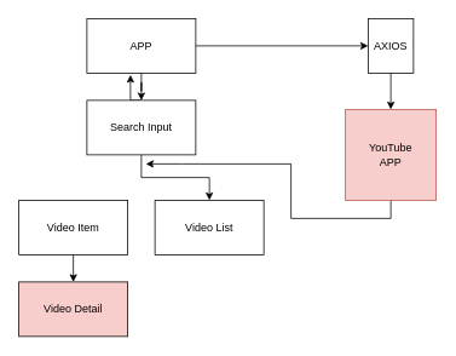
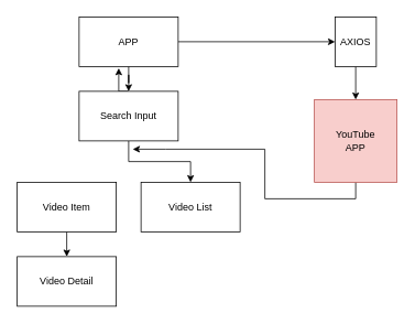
  <mxCell id="0" />
  <mxCell id="1" parent="0" />
  <mxCell id="2" style="edgeStyle=orthogonalEdgeStyle;rounded=0;orthogonalLoop=1;jettySize=auto;html=1;entryX=0.5;entryY=0;entryDx=0;entryDy=0;" edge="1" parent="1" source="5" target="8"><mxGeometry relative="1" as="geometry" /></mxCell>
  <mxCell id="3" style="edgeStyle=orthogonalEdgeStyle;rounded=0;orthogonalLoop=1;jettySize=auto;html=1;entryX=0.5;entryY=0;entryDx=0;entryDy=0;" edge="1" parent="1" source="15" target="14"><mxGeometry relative="1" as="geometry" /></mxCell>
  <mxCell id="4" style="edgeStyle=orthogonalEdgeStyle;rounded=0;orthogonalLoop=1;jettySize=auto;html=1;entryX=0;entryY=0.5;entryDx=0;entryDy=0;" edge="1" parent="1" source="5" target="15"><mxGeometry relative="1" as="geometry" /></mxCell>
  <mxCell id="5" value="APP" style="rounded=0;whiteSpace=wrap;html=1;" vertex="1" parent="1"><mxGeometry x="95" y="20" width="120" height="60" as="geometry" /></mxCell>
  <mxCell id="6" style="edgeStyle=orthogonalEdgeStyle;rounded=0;orthogonalLoop=1;jettySize=auto;html=1;entryX=0.5;entryY=0;entryDx=0;entryDy=0;" edge="1" parent="1" source="8" target="12"><mxGeometry relative="1" as="geometry" /></mxCell>
  <mxCell id="7" style="edgeStyle=orthogonalEdgeStyle;rounded=0;orthogonalLoop=1;jettySize=auto;html=1;exitX=0.5;exitY=0;exitDx=0;exitDy=0;entryX=0.4;entryY=1.033;entryDx=0;entryDy=0;entryPerimeter=0;" edge="1" parent="1" source="8" target="5"><mxGeometry relative="1" as="geometry" /></mxCell>
  <mxCell id="8" value="Search Input" style="rounded=0;whiteSpace=wrap;html=1;" vertex="1" parent="1"><mxGeometry x="95" y="110" width="120" height="60" as="geometry" /></mxCell>
- <mxCell id="9" value="Video Detail" style="rounded=0;whiteSpace=wrap;html=1;fillColor=#f8cecc;" vertex="1" parent="1"><mxGeometry x="20" y="310" width="120" height="60" as="geometry" /></mxCell>
+ <mxCell id="9" value="Video Detail" style="rounded=0;whiteSpace=wrap;html=1;" vertex="1" parent="1"><mxGeometry x="20" y="310" width="120" height="60" as="geometry" /></mxCell>
  <mxCell id="10" style="edgeStyle=orthogonalEdgeStyle;rounded=0;orthogonalLoop=1;jettySize=auto;html=1;exitX=0.5;exitY=1;exitDx=0;exitDy=0;entryX=0.5;entryY=0;entryDx=0;entryDy=0;" edge="1" parent="1" source="11" target="9"><mxGeometry relative="1" as="geometry" /></mxCell>
  <mxCell id="11" value="Video Item" style="rounded=0;whiteSpace=wrap;html=1;" vertex="1" parent="1"><mxGeometry x="20" y="220" width="120" height="60" as="geometry" /></mxCell>
  <mxCell id="12" value="Video List" style="rounded=0;whiteSpace=wrap;html=1;" vertex="1" parent="1"><mxGeometry x="170" y="220" width="120" height="60" as="geometry" /></mxCell>
  <mxCell id="13" style="edgeStyle=orthogonalEdgeStyle;rounded=0;orthogonalLoop=1;jettySize=auto;html=1;exitX=0.5;exitY=1;exitDx=0;exitDy=0;" edge="1" parent="1" source="14"><mxGeometry relative="1" as="geometry"><mxPoint x="160" y="180" as="targetPoint" /><Array as="points"><mxPoint x="430" y="240" /><mxPoint x="320" y="240" /><mxPoint x="320" y="180" /><mxPoint x="200" y="180" /></Array></mxGeometry></mxCell>
  <mxCell id="14" value="YouTube&lt;br&gt;APP" style="whiteSpace=wrap;html=1;aspect=fixed;fillColor=#f8cecc;strokeColor=#b85450;" vertex="1" parent="1"><mxGeometry x="380" y="120" width="100" height="100" as="geometry" /></mxCell>
  <mxCell id="15" value="AXIOS" style="rounded=0;whiteSpace=wrap;html=1;" vertex="1" parent="1"><mxGeometry x="405" y="20" width="50" height="60" as="geometry" /></mxCell>
